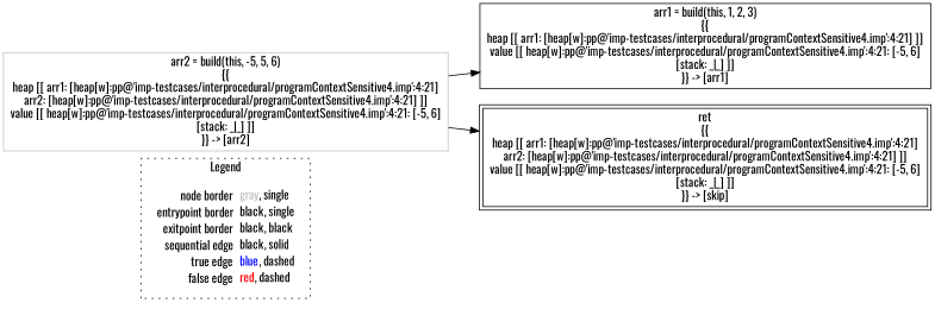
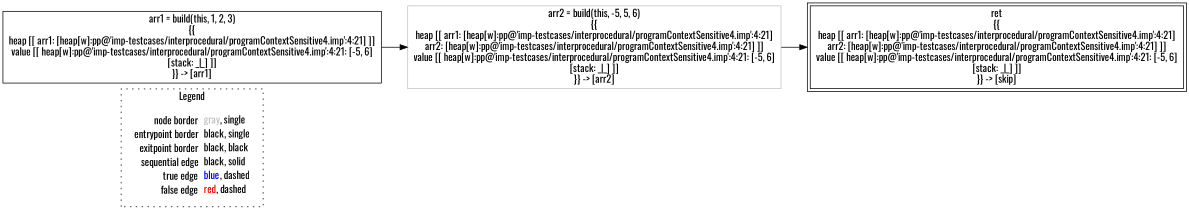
  digraph {
    fontname=Oswald
    rankdir=LR
    node [fontname=Oswald shape=rect color=black]
    edge [color=black fontname=Oswald]
    n1 [label=<<table border="0" cellpadding="2" cellspacing="0" cellborder="0"><tr><td align="right">node border&nbsp;</td><td align="left"><font color="gray">gray</font>, single</td></tr><tr><td align="right">entrypoint border&nbsp;</td><td align="left"><font color="black">black</font>, single</td></tr><tr><td align="right">exitpoint border&nbsp;</td><td align="left"><font color="black">black</font>, black</td></tr><tr><td align="right">sequential edge&nbsp;</td><td align="left"><font color="black">black</font>, solid</td></tr><tr><td align="right">true edge&nbsp;</td><td align="left"><font color="blue">blue</font>, dashed</td></tr><tr><td align="right">false edge&nbsp;</td><td align="left"><font color="red">red</font>, dashed</td></tr></table>> shape=plaintext color=""]
    n2 [label=<arr1 = build(this, 1, 2, 3)<BR/>{{<BR/>heap [[ arr1: [heap[w]:pp@'imp-testcases/interprocedural/programContextSensitive4.imp':4:21] ]]<BR/>value [[ heap[w]:pp@'imp-testcases/interprocedural/programContextSensitive4.imp':4:21: [-5, 6]<BR/>[stack: _|_] ]]<BR/>}} -&gt; [arr1]>]
    n3 [color=gray label=<arr2 = build(this, -5, 5, 6)<BR/>{{<BR/>heap [[ arr1: [heap[w]:pp@'imp-testcases/interprocedural/programContextSensitive4.imp':4:21]<BR/>arr2: [heap[w]:pp@'imp-testcases/interprocedural/programContextSensitive4.imp':4:21] ]]<BR/>value [[ heap[w]:pp@'imp-testcases/interprocedural/programContextSensitive4.imp':4:21: [-5, 6]<BR/>[stack: _|_] ]]<BR/>}} -&gt; [arr2]>]
    n4 [label=<ret<BR/>{{<BR/>heap [[ arr1: [heap[w]:pp@'imp-testcases/interprocedural/programContextSensitive4.imp':4:21]<BR/>arr2: [heap[w]:pp@'imp-testcases/interprocedural/programContextSensitive4.imp':4:21] ]]<BR/>value [[ heap[w]:pp@'imp-testcases/interprocedural/programContextSensitive4.imp':4:21: [-5, 6]<BR/>[stack: _|_] ]]<BR/>}} -&gt; [skip]> peripheries=2]
    subgraph cluster_1 {
      label=Legend
      style=dotted
      n1
    }
-   n3 -> n2
+   n2 -> n3
    n3 -> n4
  }
